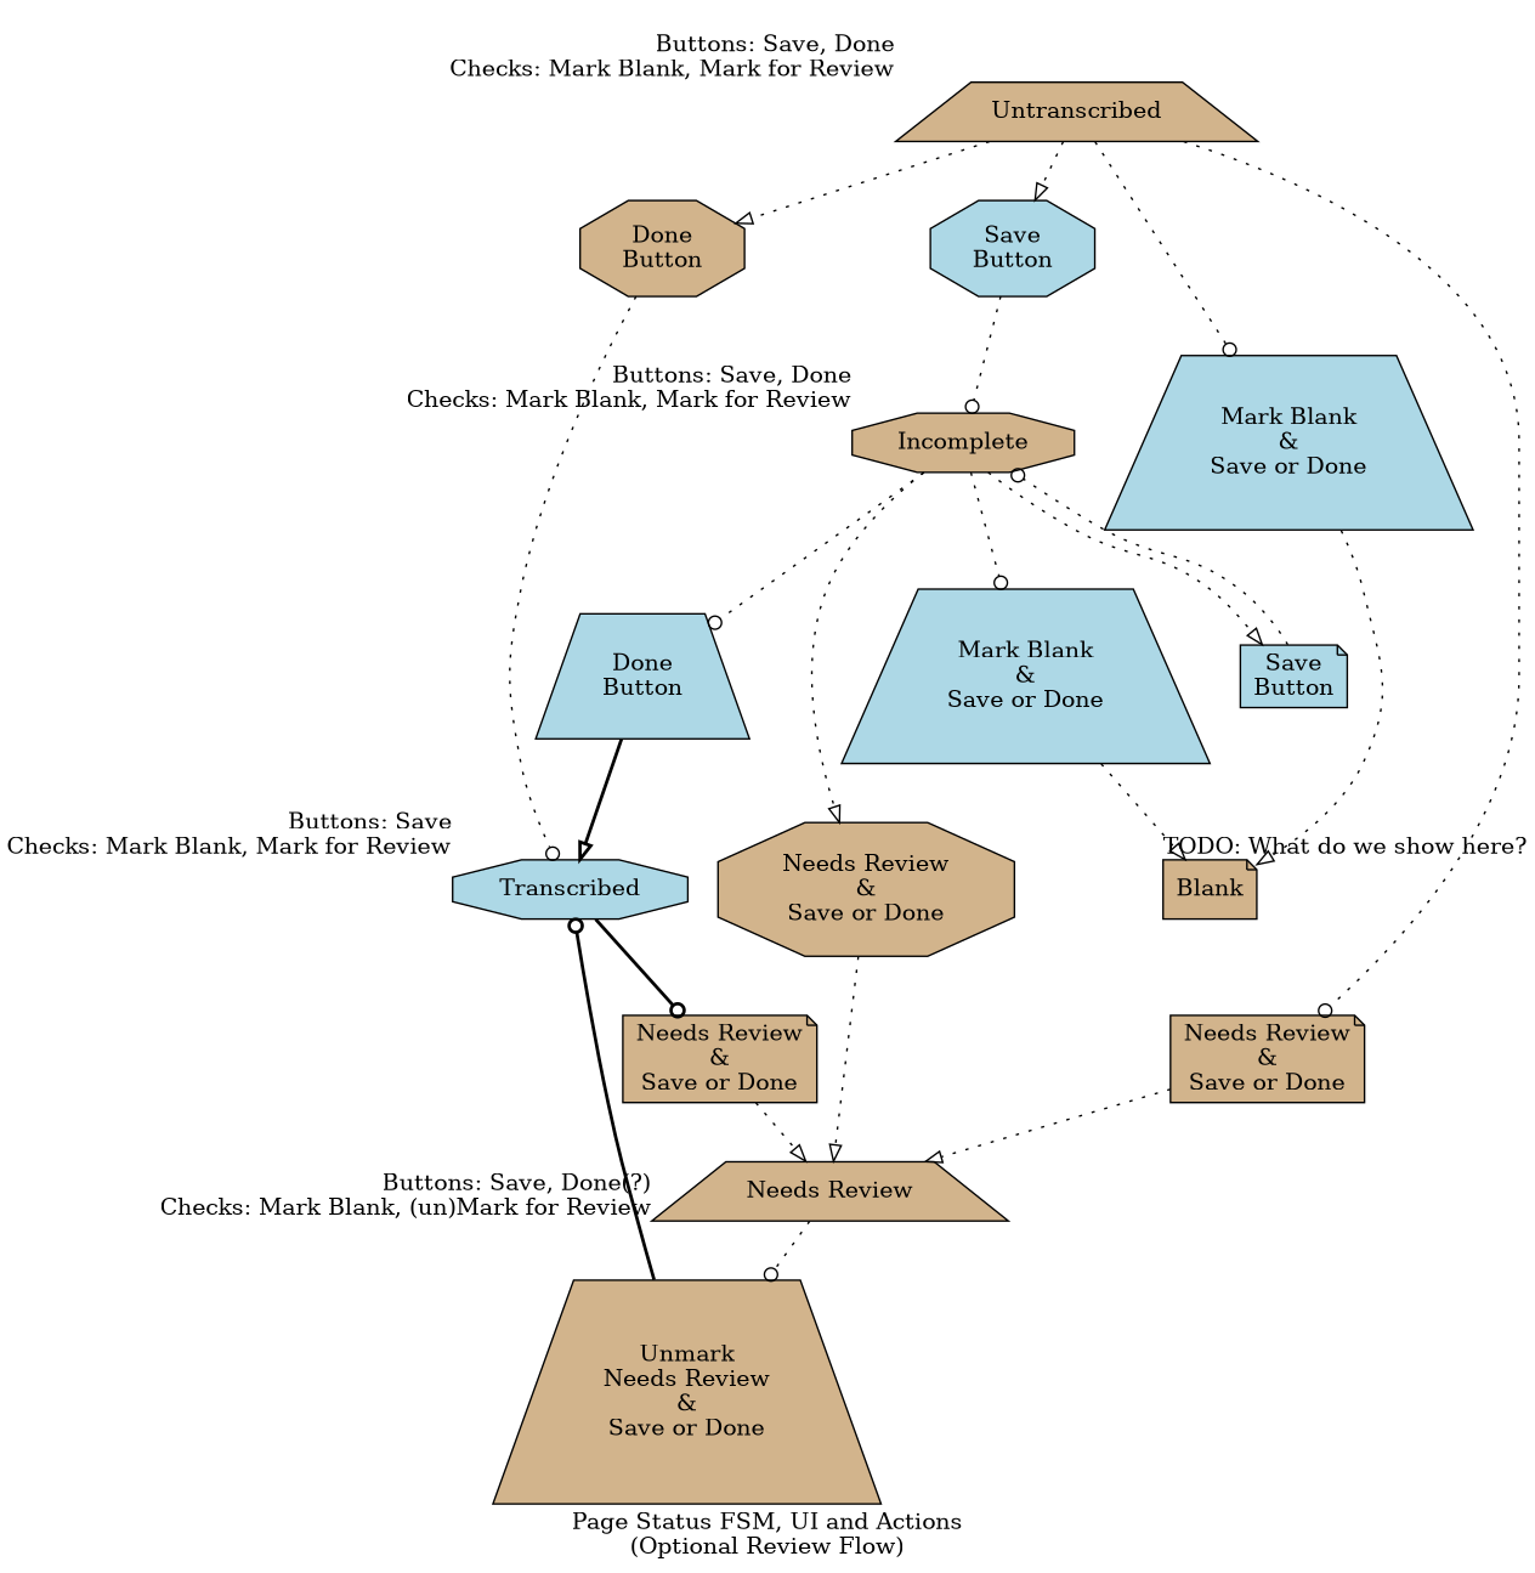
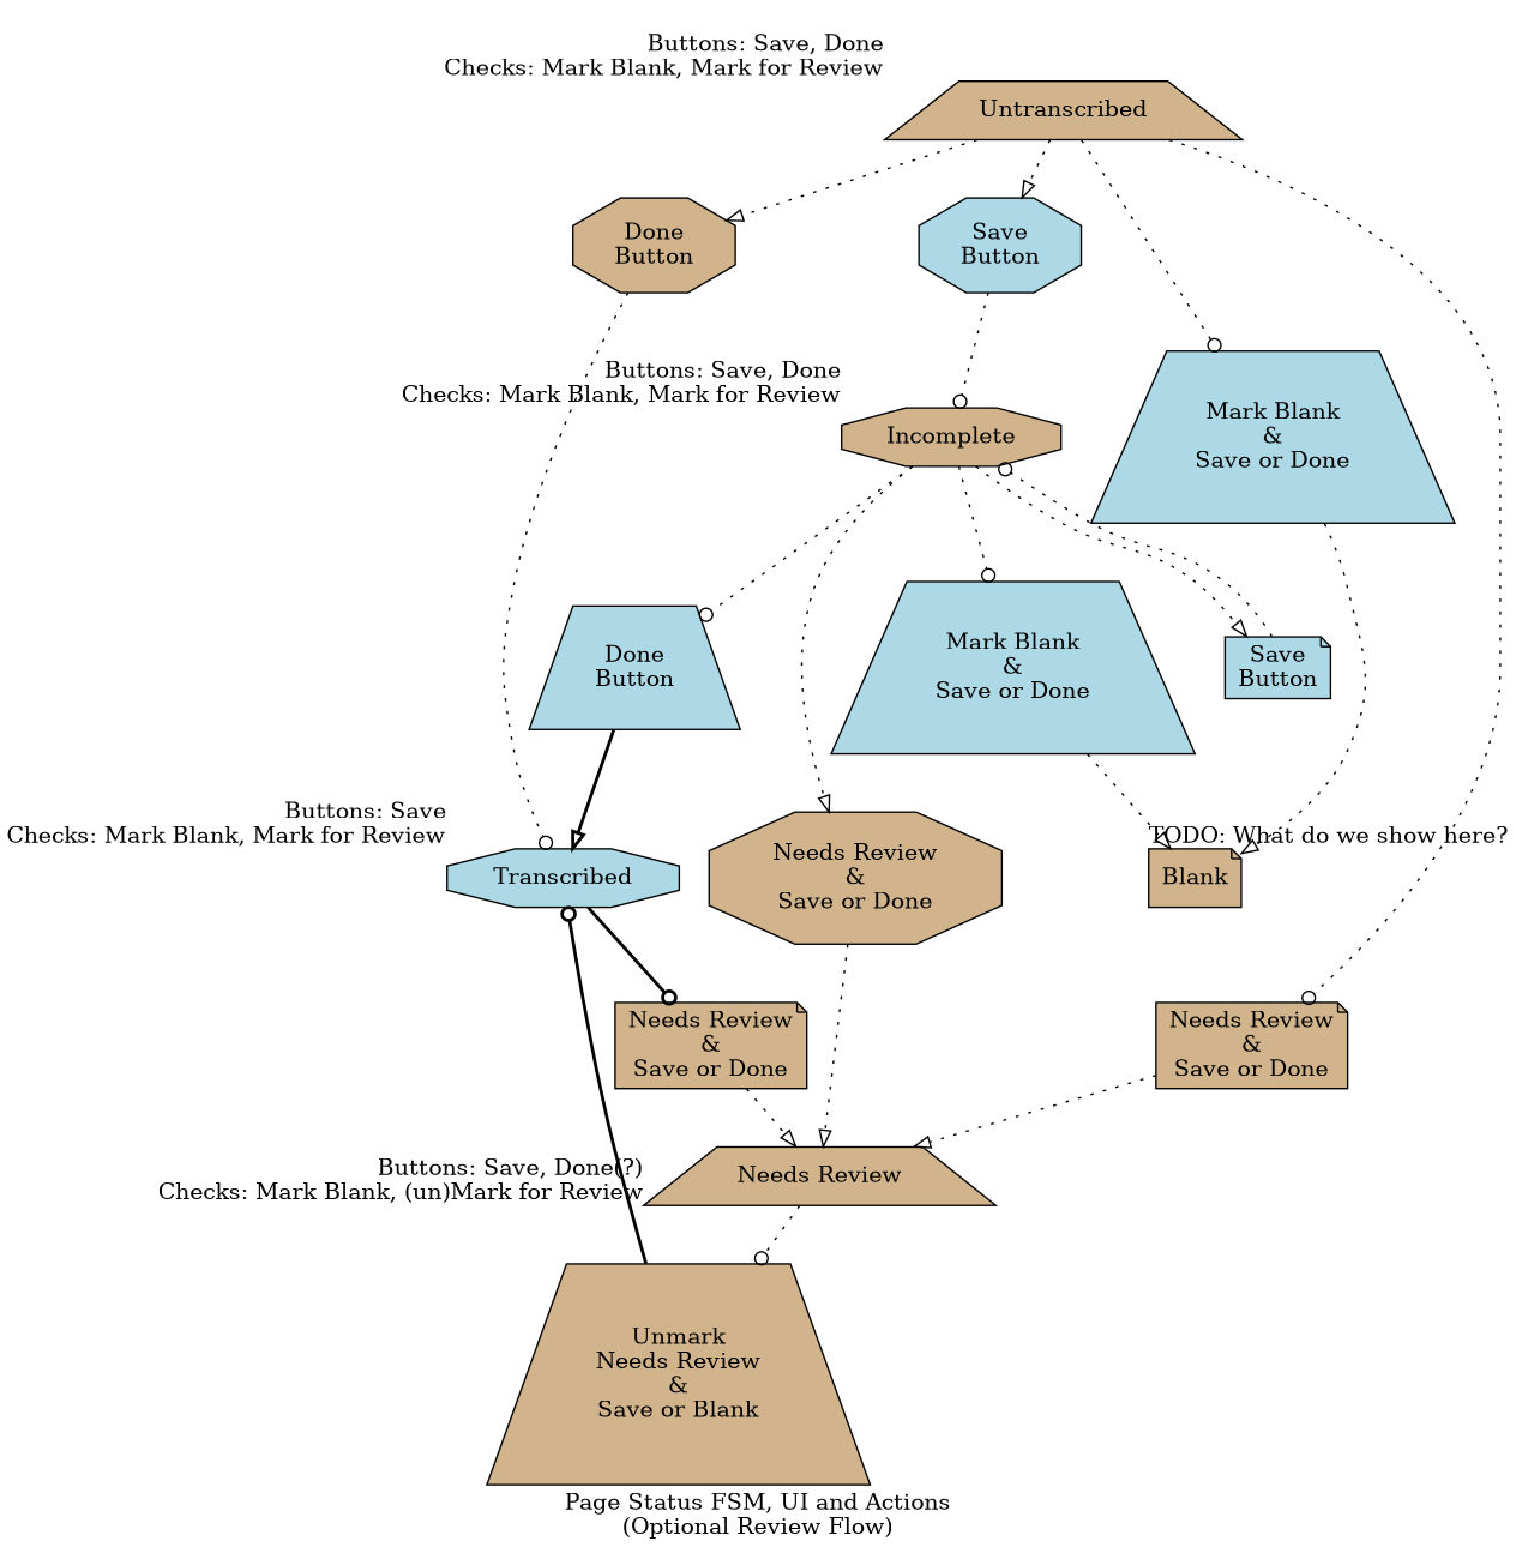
  digraph {
    label="Page Status FSM, UI and Actions\n(Optional Review Flow)"
    rankdir=TB
    splines=true
    node [style=filled fillcolor=tan shape=trapezium]
    edge [style=dotted arrowhead=onormal]
    n1 [label=Untranscribed xlabel="\rButtons: Save, Done\rChecks: Mark Blank, Mark for Review"]
    n2 [label="Save\nButton" shape=octagon fillcolor=lightblue]
    n3 [label="Mark Blank\n&\nSave or Done" fillcolor=lightblue]
    n4 [label="Done\nButton" shape=octagon]
    n5 [label="Needs Review\n&\nSave or Done" shape=note]
    n6 [label=Incomplete xlabel="\rButtons: Save, Done\rChecks: Mark Blank, Mark for Review" shape=octagon]
    n7 [label=Blank xlabel="\rTODO: What do we show here?" shape=note]
    n8 [label="Save\nButton" shape=note fillcolor=lightblue]
    n9 [label="Mark Blank\n&\nSave or Done" fillcolor=lightblue]
    n10 [label="Done\nButton" fillcolor=lightblue]
    n11 [label="Needs Review\n&\nSave or Done" shape=octagon]
    n12 [label="Needs Review" xlabel="\rButtons: Save, Done(?)\rChecks: Mark Blank, (un)Mark for Review"]
-   n13 [label="Unmark\nNeeds Review\n&\nSave or Done"]
+   n13 [label="Unmark\nNeeds Review\n&\nSave or Blank"]
    n14 [label=Transcribed xlabel="\rButtons: Save\rChecks: Mark Blank, Mark for Review" fillcolor=lightblue shape=octagon]
    n15 [label="Needs Review\n&\nSave or Done" shape=note]
    subgraph sub_1 {
      label="Review Optional Workflow"
      n2
      n3
      n4
      n5
      n6
      n7
      n8
      n9
      n10
      n11
      n12
      n13
      n14
      n15
      subgraph sub_2 {
        label="Review Optional Workflow"
        rank=source
        n1
      }
    }
    n1 -> n2
    n1 -> n3 [arrowhead=odot]
    n1 -> n4
    n1 -> n5 [arrowhead=odot]
    n2 -> n6 [arrowhead=odot]
    n3 -> n7
    n4 -> n14 [arrowhead=odot]
    n5 -> n12
    n6 -> n8
    n6 -> n9 [arrowhead=odot]
    n6 -> n10 [arrowhead=odot]
    n6 -> n11
    n8 -> n6 [arrowhead=odot]
    n9 -> n7
    n10 -> n14 [style=bold]
    n11 -> n12
    n12 -> n13 [arrowhead=odot]
    n13 -> n14 [style=bold arrowhead=odot]
    n14 -> n15 [style=bold arrowhead=odot]
    n15 -> n12
  }
